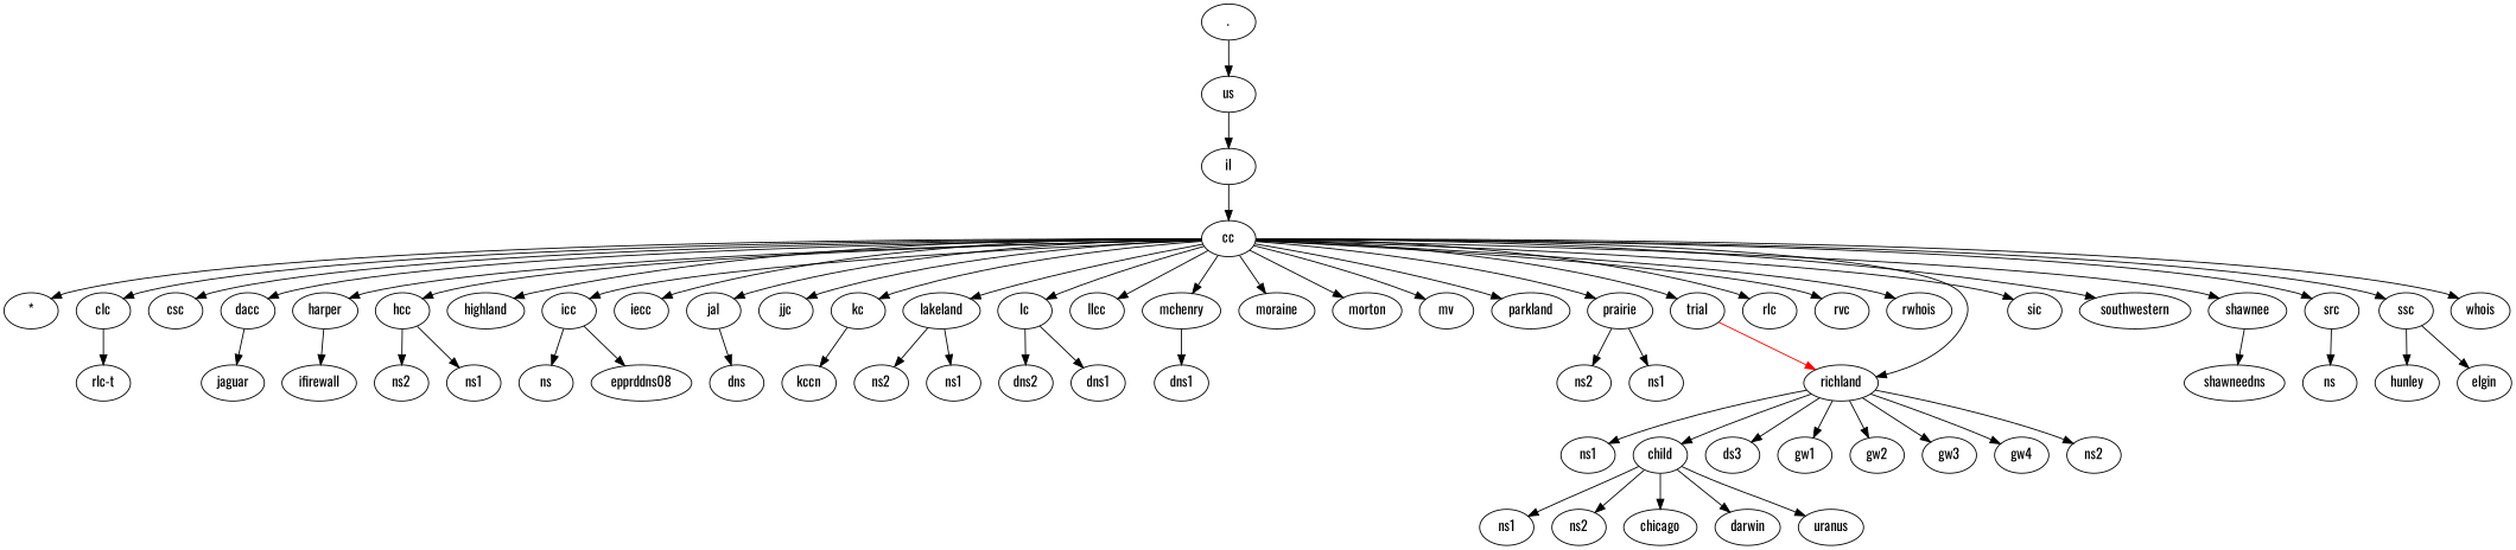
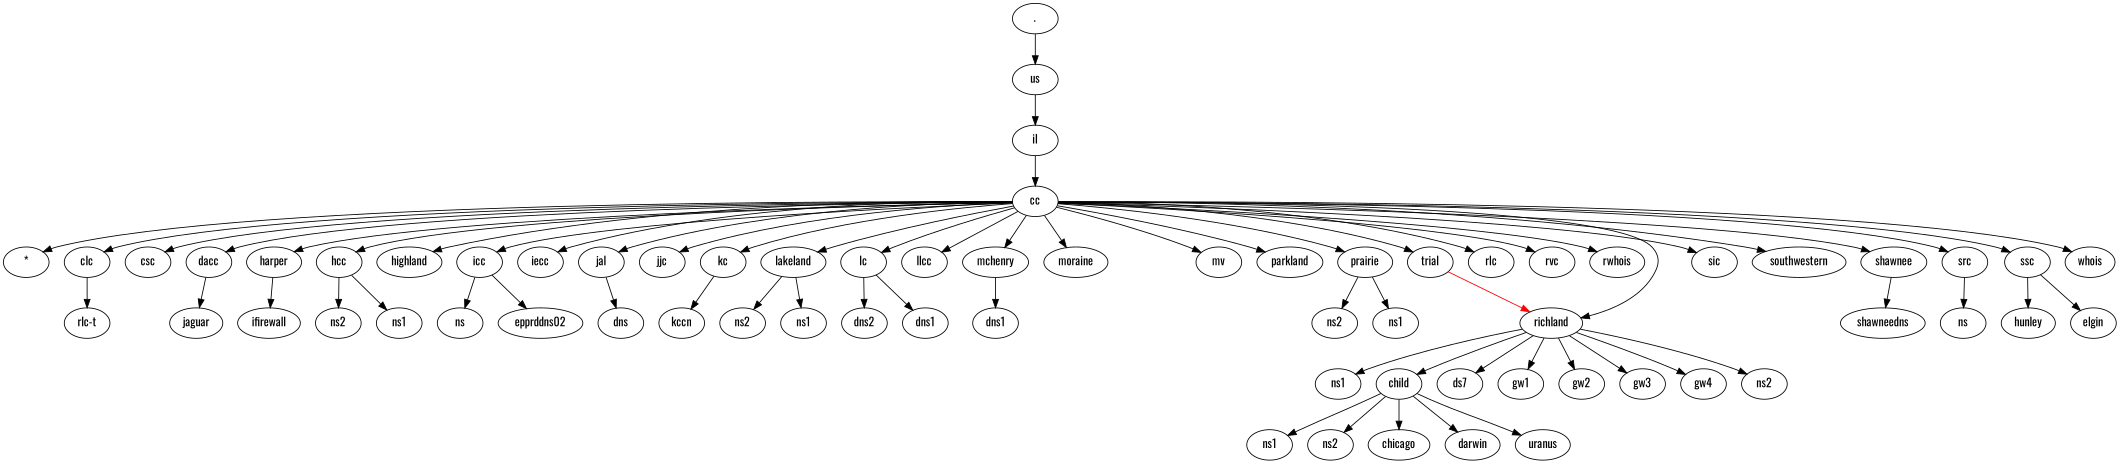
  digraph {
    fontname=Oswald
    node [fontname=Oswald]
    edge [color=black fontname=Oswald]
    n1 [label="."]
    n2 [label=us]
    n3 [label=il]
    n4 [label=cc]
    n5 [label="*"]
    n6 [label=clc]
    n7 [label=csc]
    n8 [label=dacc]
    n9 [label=harper]
    n10 [label=hcc]
    n11 [label=highland]
    n12 [label=icc]
    n13 [label=iecc]
    n14 [label=jal]
    n15 [label=jjc]
    n16 [label=kc]
    n17 [label=lakeland]
    n18 [label=lc]
    n19 [label=llcc]
    n20 [label=mchenry]
    n21 [label=moraine]
-   n22 [label=morton]
    n23 [label=mv]
    n24 [label=parkland]
    n25 [label=prairie]
    n26 [label=richland]
    n27 [label=rlc]
    n28 [label=rvc]
    n29 [label=rwhois]
    n30 [label=shawnee]
    n31 [label=sic]
    n32 [label=southwestern]
    n33 [label=src]
    n34 [label=ssc]
    n35 [label=trial]
    n36 [label=whois]
    n37 [label="rlc-t"]
    n38 [label=jaguar]
    n39 [label=ifirewall]
    n40 [label=ns1]
    n41 [label=ns2]
-   n42 [label=epprddns08]
+   n42 [label=epprddns02]
    n43 [label=ns]
    n44 [label=dns]
    n45 [label=kccn]
    n46 [label=ns1]
    n47 [label=ns2]
    n48 [label=dns1]
    n49 [label=dns2]
    n50 [label=dns1]
    n51 [label=ns1]
    n52 [label=ns2]
    n53 [label=ns1]
    n54 [label=child]
-   n55 [label=ds3]
+   n55 [label=ds7]
    n56 [label=gw1]
    n57 [label=gw2]
    n58 [label=gw3]
    n59 [label=gw4]
    n60 [label=ns2]
    n61 [label=shawneedns]
    n62 [label=ns]
    n63 [label=elgin]
    n64 [label=hunley]
    n65 [label=ns1]
    n66 [label=ns2]
    n67 [label=chicago]
    n68 [label=darwin]
    n69 [label=uranus]
    n1 -> n2
    n2 -> n3
    n3 -> n4
    n4 -> n5
    n4 -> n6
    n4 -> n7
    n4 -> n8
    n4 -> n9
    n4 -> n10
    n4 -> n11
    n4 -> n12
    n4 -> n13
    n4 -> n14
    n4 -> n15
    n4 -> n16
    n4 -> n17
    n4 -> n18
    n4 -> n19
    n4 -> n20
    n4 -> n21
-   n4 -> n22
    n4 -> n23
    n4 -> n24
    n4 -> n25
    n4 -> n26
    n4 -> n27
    n4 -> n28
    n4 -> n29
    n4 -> n30
    n4 -> n31
    n4 -> n32
    n4 -> n33
    n4 -> n34
    n4 -> n35
    n4 -> n36
    n6 -> n37
    n8 -> n38
    n9 -> n39
    n10 -> n40
    n10 -> n41
    n12 -> n42
    n12 -> n43
    n14 -> n44
    n16 -> n45
    n17 -> n46
    n17 -> n47
    n18 -> n48
    n18 -> n49
    n20 -> n50
    n25 -> n51
    n25 -> n52
    n26 -> n53
    n26 -> n54
    n26 -> n55
    n26 -> n56
    n26 -> n57
    n26 -> n58
    n26 -> n59
    n26 -> n60
    n30 -> n61
    n33 -> n62
    n34 -> n63
    n34 -> n64
    n35 -> n26 [color=red]
    n54 -> n65
    n54 -> n66
    n54 -> n67
    n54 -> n68
    n54 -> n69
  }
